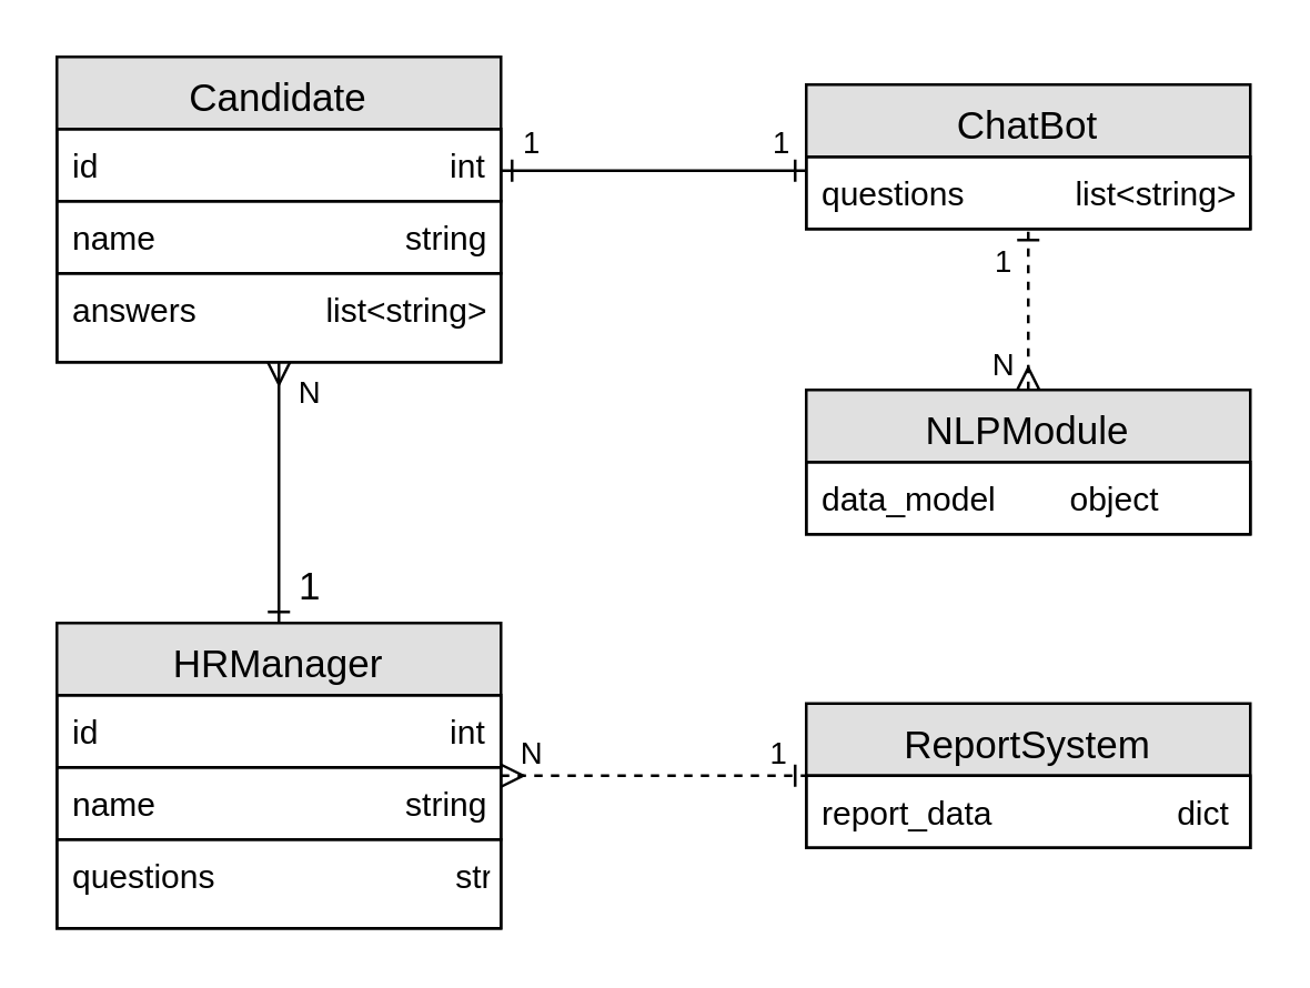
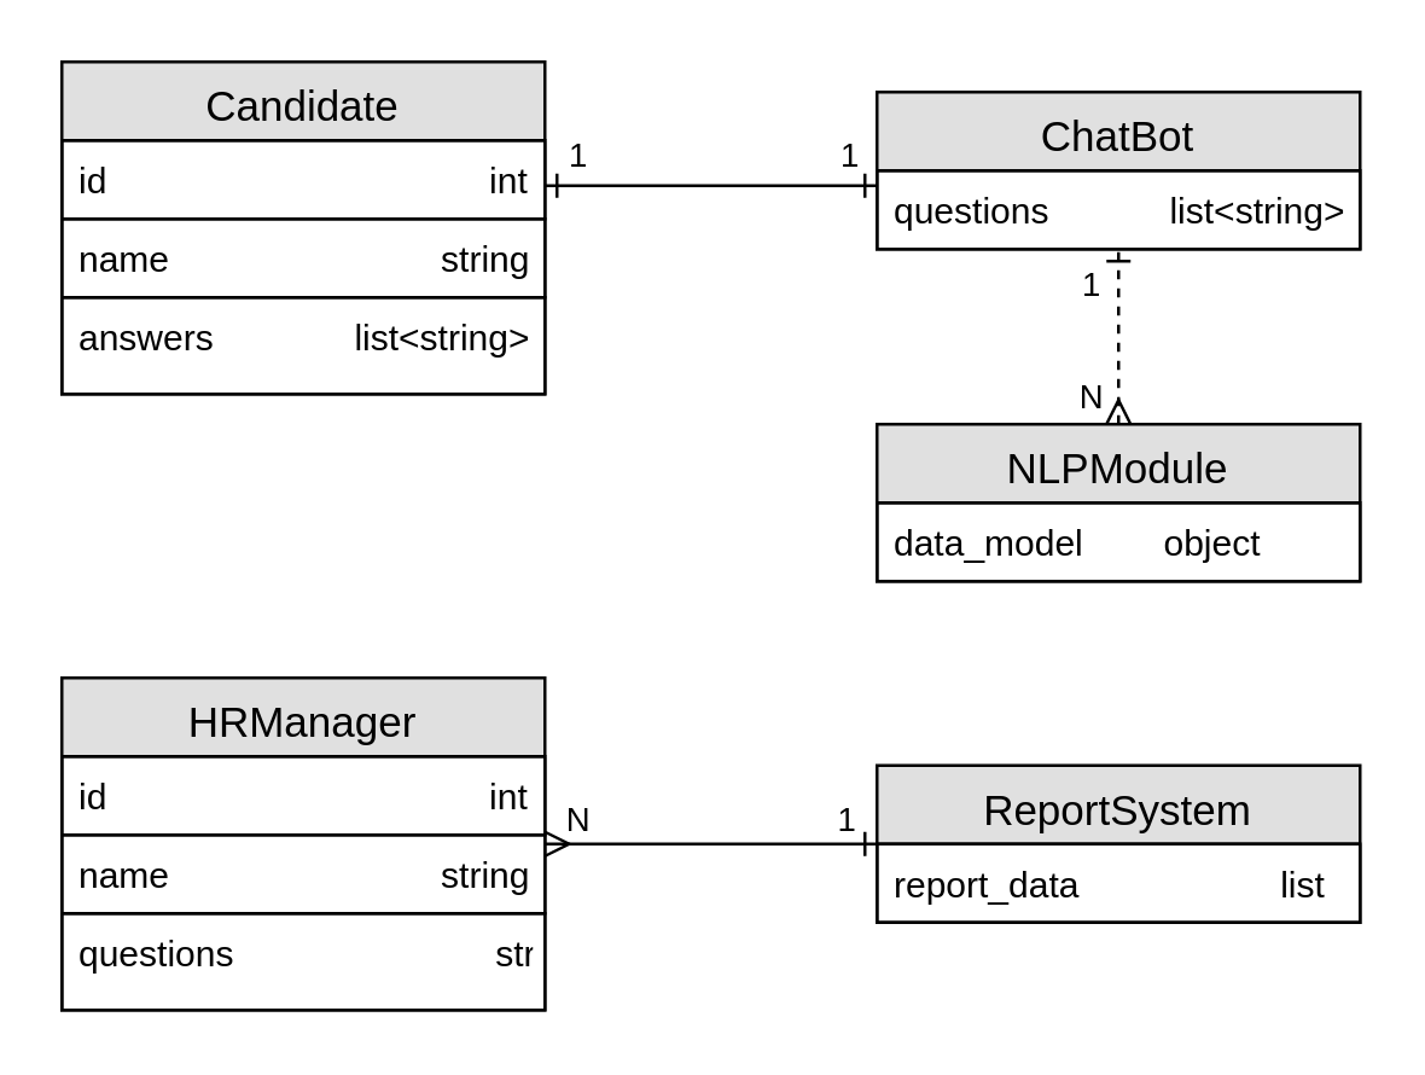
  <mxCell id="0" />
  <mxCell id="1" parent="0" />
  <mxCell id="2" value="" style="edgeStyle=orthogonalEdgeStyle;html=1;endArrow=ERone;startArrow=ERone;labelBackgroundColor=none;fontFamily=Verdana;fontSize=14;entryX=1;entryY=0.5;endFill=0;startFill=0;" parent="1" source="12" edge="1"><mxGeometry width="100" height="100" relative="1" as="geometry"><mxPoint x="390" y="99.958" as="sourcePoint" /><mxPoint x="180" y="61" as="targetPoint" /><Array as="points"><mxPoint x="340" y="61" /><mxPoint x="340" y="61" /></Array></mxGeometry></mxCell>
  <mxCell id="3" value="1" style="edgeLabel;html=1;align=center;verticalAlign=middle;resizable=0;points=[];" vertex="1" connectable="0" parent="2"><mxGeometry x="0.014" y="-3" relative="1" as="geometry"><mxPoint x="-44" y="-8" as="offset" /></mxGeometry></mxCell>
  <mxCell id="4" value="1" style="edgeLabel;html=1;align=center;verticalAlign=middle;resizable=0;points=[];" vertex="1" connectable="0" parent="2"><mxGeometry x="0.058" y="1" relative="1" as="geometry"><mxPoint x="48" y="-12" as="offset" /></mxGeometry></mxCell>
- <mxCell id="5" value="" style="edgeStyle=orthogonalEdgeStyle;html=1;endArrow=ERmany;endFill=0;labelBackgroundColor=none;fontFamily=Verdana;fontSize=14;startArrow=ERone;startFill=0;" parent="1" source="14" target="8" edge="1"><mxGeometry width="100" height="100" relative="1" as="geometry"><mxPoint x="100" y="170" as="sourcePoint" /><mxPoint x="20" y="61" as="targetPoint" /><Array as="points" /></mxGeometry></mxCell>
- <mxCell id="6" value="&lt;font style=&quot;font-size: 14px;&quot;&gt;1&lt;/font&gt;" style="edgeLabel;html=1;align=center;verticalAlign=middle;resizable=0;points=[];" vertex="1" connectable="0" parent="5"><mxGeometry x="-0.123" y="-4" relative="1" as="geometry"><mxPoint x="6" y="27" as="offset" /></mxGeometry></mxCell>
- <mxCell id="7" value="N" style="edgeLabel;html=1;align=center;verticalAlign=middle;resizable=0;points=[];" vertex="1" connectable="0" parent="5"><mxGeometry x="0.367" relative="1" as="geometry"><mxPoint x="10" y="-20" as="offset" /></mxGeometry></mxCell>
  <mxCell id="8" value="Candidate" style="swimlane;fontStyle=0;align=center;verticalAlign=top;childLayout=stackLayout;horizontal=1;startSize=26;horizontalStack=0;resizeParent=1;resizeLast=0;collapsible=1;marginBottom=0;rounded=0;shadow=0;strokeWidth=1;labelBackgroundColor=none;fillColor=#e0e0e0;fontSize=14;" vertex="1" parent="1"><mxGeometry x="20" y="20" width="160" height="110" as="geometry"><mxRectangle x="230" y="140" width="160" height="26" as="alternateBounds" /></mxGeometry></mxCell>
  <mxCell id="9" value="id                                      int" style="text;align=left;verticalAlign=top;spacingLeft=4;spacingRight=4;overflow=hidden;rotatable=0;points=[[0,0.5],[1,0.5]];portConstraint=eastwest;strokeColor=default;" vertex="1" parent="8"><mxGeometry y="26" width="160" height="26" as="geometry" /></mxCell>
  <mxCell id="10" value="name                           string" style="text;align=left;verticalAlign=top;spacingLeft=4;spacingRight=4;overflow=hidden;rotatable=0;points=[[0,0.5],[1,0.5]];portConstraint=eastwest;rounded=0;shadow=0;html=0;strokeColor=default;fillColor=none;" vertex="1" parent="8"><mxGeometry y="52" width="160" height="26" as="geometry" /></mxCell>
  <mxCell id="11" value="answers              list&lt;string&gt;" style="text;align=left;verticalAlign=top;spacingLeft=4;spacingRight=4;overflow=hidden;rotatable=0;points=[[0,0.5],[1,0.5]];portConstraint=eastwest;rounded=0;shadow=0;html=0;strokeColor=default;" vertex="1" parent="8"><mxGeometry y="78" width="160" height="32" as="geometry" /></mxCell>
  <mxCell id="12" value="ChatBot" style="swimlane;fontStyle=0;align=center;verticalAlign=top;childLayout=stackLayout;horizontal=1;startSize=26;horizontalStack=0;resizeParent=1;resizeLast=0;collapsible=1;marginBottom=0;rounded=0;shadow=0;strokeWidth=1;labelBackgroundColor=none;fillColor=#e0e0e0;fontSize=14;" vertex="1" parent="1"><mxGeometry x="290" y="30" width="160" height="52" as="geometry"><mxRectangle x="230" y="140" width="160" height="26" as="alternateBounds" /></mxGeometry></mxCell>
  <mxCell id="13" value="questions            list&lt;string&gt;" style="text;align=left;verticalAlign=top;spacingLeft=4;spacingRight=4;overflow=hidden;rotatable=0;points=[[0,0.5],[1,0.5]];portConstraint=eastwest;strokeColor=default;" vertex="1" parent="12"><mxGeometry y="26" width="160" height="26" as="geometry" /></mxCell>
  <mxCell id="14" value="HRManager" style="swimlane;fontStyle=0;align=center;verticalAlign=top;childLayout=stackLayout;horizontal=1;startSize=26;horizontalStack=0;resizeParent=1;resizeLast=0;collapsible=1;marginBottom=0;rounded=0;shadow=0;strokeWidth=1;labelBackgroundColor=none;fillColor=#e0e0e0;fontSize=14;" vertex="1" parent="1"><mxGeometry x="20" y="224" width="160" height="110" as="geometry"><mxRectangle x="230" y="140" width="160" height="26" as="alternateBounds" /></mxGeometry></mxCell>
  <mxCell id="15" value="id                                      int" style="text;align=left;verticalAlign=top;spacingLeft=4;spacingRight=4;overflow=hidden;rotatable=0;points=[[0,0.5],[1,0.5]];portConstraint=eastwest;strokeColor=default;" vertex="1" parent="14"><mxGeometry y="26" width="160" height="26" as="geometry" /></mxCell>
  <mxCell id="16" value="name                           string" style="text;align=left;verticalAlign=top;spacingLeft=4;spacingRight=4;overflow=hidden;rotatable=0;points=[[0,0.5],[1,0.5]];portConstraint=eastwest;rounded=0;shadow=0;html=0;strokeColor=default;fillColor=none;" vertex="1" parent="14"><mxGeometry y="52" width="160" height="26" as="geometry" /></mxCell>
  <mxCell id="17" value="questions                          string" style="text;align=left;verticalAlign=top;spacingLeft=4;spacingRight=4;overflow=hidden;rotatable=0;points=[[0,0.5],[1,0.5]];portConstraint=eastwest;rounded=0;shadow=0;html=0;strokeColor=default;" vertex="1" parent="14"><mxGeometry y="78" width="160" height="32" as="geometry" /></mxCell>
  <mxCell id="18" value="NLPModule" style="swimlane;fontStyle=0;align=center;verticalAlign=top;childLayout=stackLayout;horizontal=1;startSize=26;horizontalStack=0;resizeParent=1;resizeLast=0;collapsible=1;marginBottom=0;rounded=0;shadow=0;strokeWidth=1;labelBackgroundColor=none;fillColor=#e0e0e0;fontSize=14;" vertex="1" parent="1"><mxGeometry x="290" y="140" width="160" height="52" as="geometry"><mxRectangle x="230" y="140" width="160" height="26" as="alternateBounds" /></mxGeometry></mxCell>
  <mxCell id="19" value="data_model        object" style="text;align=left;verticalAlign=top;spacingLeft=4;spacingRight=4;overflow=hidden;rotatable=0;points=[[0,0.5],[1,0.5]];portConstraint=eastwest;strokeColor=default;" vertex="1" parent="18"><mxGeometry y="26" width="160" height="26" as="geometry" /></mxCell>
  <mxCell id="20" value="" style="edgeStyle=orthogonalEdgeStyle;html=1;endArrow=ERone;startArrow=ERmany;labelBackgroundColor=none;fontFamily=Verdana;fontSize=14;endFill=0;dashed=1;" edge="1" parent="1" source="18" target="12"><mxGeometry width="100" height="100" relative="1" as="geometry"><mxPoint x="190" y="71" as="sourcePoint" /><mxPoint x="300" y="71" as="targetPoint" /><Array as="points" /></mxGeometry></mxCell>
  <mxCell id="21" value="1" style="edgeLabel;html=1;align=center;verticalAlign=middle;resizable=0;points=[];" vertex="1" connectable="0" parent="20"><mxGeometry x="0.19" y="-2" relative="1" as="geometry"><mxPoint x="-12" y="-12" as="offset" /></mxGeometry></mxCell>
  <mxCell id="22" value="N" style="edgeLabel;html=1;align=center;verticalAlign=middle;resizable=0;points=[];" vertex="1" connectable="0" parent="20"><mxGeometry x="0.205" relative="1" as="geometry"><mxPoint x="-10" y="25" as="offset" /></mxGeometry></mxCell>
  <mxCell id="23" value="ReportSystem" style="swimlane;fontStyle=0;align=center;verticalAlign=top;childLayout=stackLayout;horizontal=1;startSize=26;horizontalStack=0;resizeParent=1;resizeLast=0;collapsible=1;marginBottom=0;rounded=0;shadow=0;strokeWidth=1;labelBackgroundColor=none;fillColor=#e0e0e0;fontSize=14;" vertex="1" parent="1"><mxGeometry x="290" y="253" width="160" height="52" as="geometry"><mxRectangle x="230" y="140" width="160" height="26" as="alternateBounds" /></mxGeometry></mxCell>
- <mxCell id="24" value="report_data                    dict" style="text;align=left;verticalAlign=top;spacingLeft=4;spacingRight=4;overflow=hidden;rotatable=0;points=[[0,0.5],[1,0.5]];portConstraint=eastwest;strokeColor=default;" vertex="1" parent="23"><mxGeometry y="26" width="160" height="26" as="geometry" /></mxCell>
- <mxCell id="25" value="" style="edgeStyle=orthogonalEdgeStyle;html=1;endArrow=ERone;startArrow=ERmany;labelBackgroundColor=none;fontFamily=Verdana;fontSize=14;endFill=0;dashed=1;" edge="1" parent="1" source="14" target="23"><mxGeometry width="100" height="100" relative="1" as="geometry"><mxPoint x="380" y="92" as="sourcePoint" /><mxPoint x="380" y="170" as="targetPoint" /><Array as="points" /></mxGeometry></mxCell>
+ <mxCell id="24" value="report_data                    list" style="text;align=left;verticalAlign=top;spacingLeft=4;spacingRight=4;overflow=hidden;rotatable=0;points=[[0,0.5],[1,0.5]];portConstraint=eastwest;strokeColor=default;" vertex="1" parent="23"><mxGeometry y="26" width="160" height="26" as="geometry" /></mxCell>
+ <mxCell id="25" value="" style="edgeStyle=orthogonalEdgeStyle;html=1;endArrow=ERone;startArrow=ERmany;labelBackgroundColor=none;fontFamily=Verdana;fontSize=14;endFill=0;" edge="1" parent="1" source="14" target="23"><mxGeometry width="100" height="100" relative="1" as="geometry"><mxPoint x="380" y="92" as="sourcePoint" /><mxPoint x="380" y="170" as="targetPoint" /><Array as="points" /></mxGeometry></mxCell>
  <mxCell id="26" value="1" style="edgeLabel;html=1;align=center;verticalAlign=middle;resizable=0;points=[];" vertex="1" connectable="0" parent="25"><mxGeometry x="0.19" y="-2" relative="1" as="geometry"><mxPoint x="34" y="-11" as="offset" /></mxGeometry></mxCell>
  <mxCell id="27" value="N" style="edgeLabel;html=1;align=center;verticalAlign=middle;resizable=0;points=[];" vertex="1" connectable="0" parent="25"><mxGeometry x="0.205" relative="1" as="geometry"><mxPoint x="-56" y="-9" as="offset" /></mxGeometry></mxCell>
